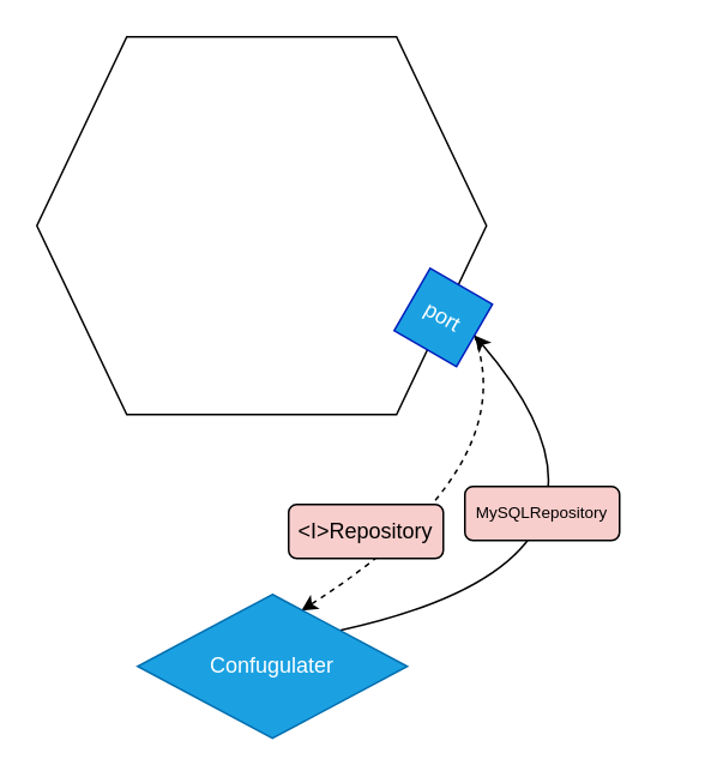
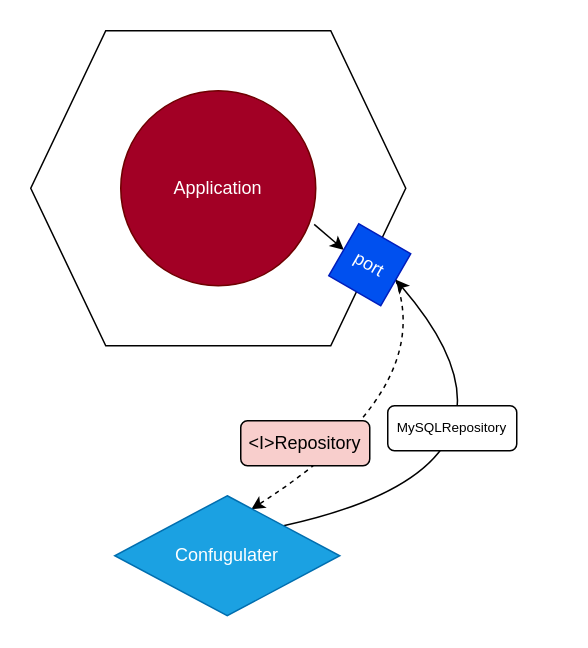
  <mxCell id="0" />
  <mxCell id="1" parent="0" />
  <mxCell id="2" value="" style="shape=hexagon;perimeter=hexagonPerimeter2;whiteSpace=wrap;html=1;fixedSize=1;size=50;" vertex="1" parent="1"><mxGeometry x="20" y="20" width="250" height="210" as="geometry" /></mxCell>
+ <mxCell id="3" style="edgeStyle=none;html=1;exitX=0.992;exitY=0.685;exitDx=0;exitDy=0;entryX=0;entryY=0.5;entryDx=0;entryDy=0;exitPerimeter=0;" edge="1" parent="1" source="4" target="6"><mxGeometry relative="1" as="geometry" /></mxCell>
+ <mxCell id="4" value="Application" style="ellipse;whiteSpace=wrap;html=1;aspect=fixed;fillColor=#a20025;fontColor=#ffffff;strokeColor=#6F0000;" vertex="1" parent="1"><mxGeometry x="80" y="60" width="130" height="130" as="geometry" /></mxCell>
  <mxCell id="5" style="edgeStyle=none;html=1;exitX=1;exitY=0.5;exitDx=0;exitDy=0;entryX=0.607;entryY=0.113;entryDx=0;entryDy=0;entryPerimeter=0;curved=1;dashed=1;" edge="1" parent="1" source="6" target="8"><mxGeometry relative="1" as="geometry"><Array as="points"><mxPoint x="290" y="260" /></Array></mxGeometry></mxCell>
- <mxCell id="6" value="port" style="whiteSpace=wrap;html=1;aspect=fixed;rotation=30;fillColor=#1ba1e2;fontColor=#ffffff;strokeColor=#001DBC;" vertex="1" parent="1"><mxGeometry x="226" y="156" width="40" height="40" as="geometry" /></mxCell>
+ <mxCell id="6" value="port" style="whiteSpace=wrap;html=1;aspect=fixed;rotation=30;fillColor=#0050ef;fontColor=#ffffff;strokeColor=#001DBC;" vertex="1" parent="1"><mxGeometry x="226" y="156" width="40" height="40" as="geometry" /></mxCell>
  <mxCell id="7" style="edgeStyle=none;curved=1;html=1;exitX=1;exitY=0;exitDx=0;exitDy=0;entryX=1;entryY=0.5;entryDx=0;entryDy=0;" edge="1" parent="1" source="8" target="6"><mxGeometry relative="1" as="geometry"><Array as="points"><mxPoint x="370" y="310" /></Array></mxGeometry></mxCell>
  <mxCell id="8" value="Confugulater" style="rhombus;whiteSpace=wrap;html=1;fillColor=#1ba1e2;fontColor=#ffffff;strokeColor=#006EAF;" vertex="1" parent="1"><mxGeometry x="76" y="330" width="150" height="80" as="geometry" /></mxCell>
- <mxCell id="9" value="MySQLRepository" style="rounded=1;whiteSpace=wrap;html=1;fontSize=9;fillColor=#f8cecc;" vertex="1" parent="1"><mxGeometry x="258" y="270" width="86" height="30" as="geometry" /></mxCell>
+ <mxCell id="9" value="MySQLRepository" style="rounded=1;whiteSpace=wrap;html=1;fontSize=9;" vertex="1" parent="1"><mxGeometry x="258" y="270" width="86" height="30" as="geometry" /></mxCell>
  <mxCell id="10" value="&amp;lt;I&amp;gt;Repository" style="rounded=1;whiteSpace=wrap;html=1;fillColor=#f8cecc;" vertex="1" parent="1"><mxGeometry x="160" y="280" width="86" height="30" as="geometry" /></mxCell>
